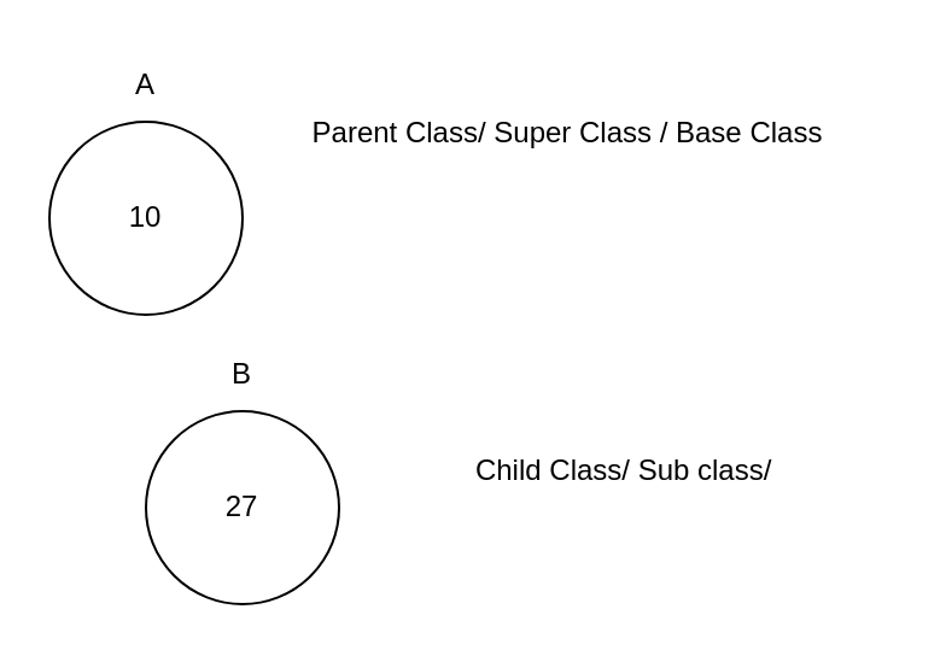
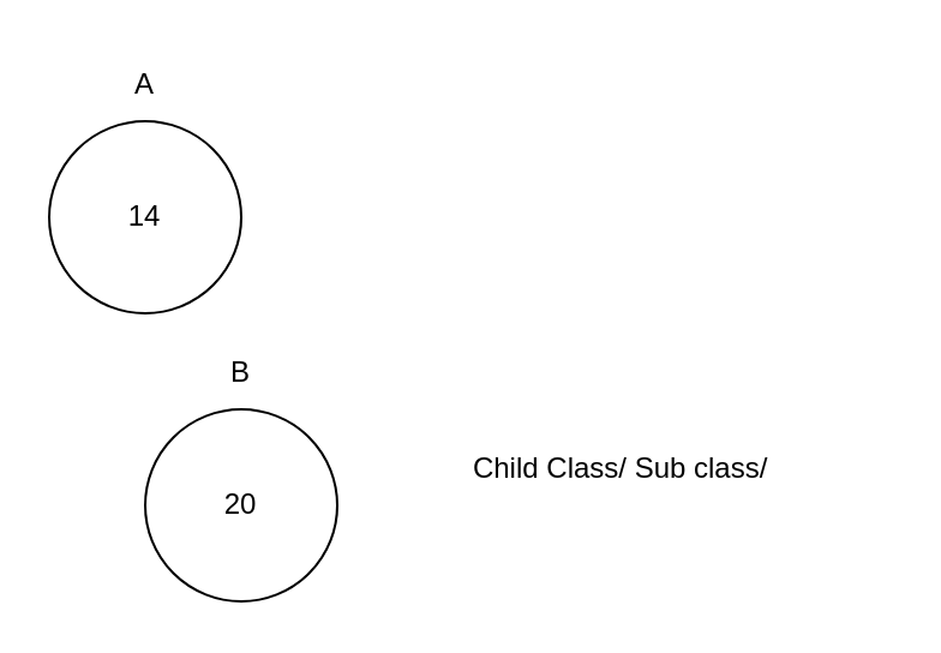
  <mxCell id="0" />
  <mxCell id="1" parent="0" />
- <mxCell id="2" value="10" style="ellipse;whiteSpace=wrap;html=1;aspect=fixed;" vertex="1" parent="1"><mxGeometry x="20" y="50" width="80" height="80" as="geometry" /></mxCell>
- <mxCell id="3" value="27" style="ellipse;whiteSpace=wrap;html=1;aspect=fixed;" vertex="1" parent="1"><mxGeometry x="60" y="170" width="80" height="80" as="geometry" /></mxCell>
+ <mxCell id="2" value="14" style="ellipse;whiteSpace=wrap;html=1;aspect=fixed;" vertex="1" parent="1"><mxGeometry x="20" y="50" width="80" height="80" as="geometry" /></mxCell>
+ <mxCell id="3" value="20" style="ellipse;whiteSpace=wrap;html=1;aspect=fixed;" vertex="1" parent="1"><mxGeometry x="60" y="170" width="80" height="80" as="geometry" /></mxCell>
  <mxCell id="4" value="A" style="text;html=1;strokeColor=none;fillColor=none;align=center;verticalAlign=middle;whiteSpace=wrap;rounded=0;" vertex="1" parent="1"><mxGeometry x="30" y="20" width="60" height="30" as="geometry" /></mxCell>
  <mxCell id="5" value="B" style="text;html=1;strokeColor=none;fillColor=none;align=center;verticalAlign=middle;whiteSpace=wrap;rounded=0;" vertex="1" parent="1"><mxGeometry x="70" y="140" width="60" height="30" as="geometry" /></mxCell>
- <mxCell id="6" value="Parent Class/ Super Class / Base Class" style="text;html=1;strokeColor=none;fillColor=none;align=center;verticalAlign=middle;whiteSpace=wrap;rounded=0;" vertex="1" parent="1"><mxGeometry x="100" y="40" width="270" height="30" as="geometry" /></mxCell>
  <mxCell id="7" value="Child Class/ Sub class/&amp;nbsp;" style="text;html=1;strokeColor=none;fillColor=none;align=center;verticalAlign=middle;whiteSpace=wrap;rounded=0;" vertex="1" parent="1"><mxGeometry x="170" y="180" width="180" height="30" as="geometry" /></mxCell>
